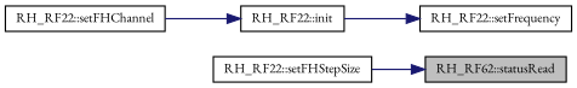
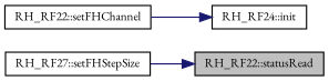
  digraph {
    fontname="EB Garamond"
    rankdir=RL
    node [color=black fillcolor=white fontname="EB Garamond" fontsize=10 shape=record style=filled]
    edge [color=midnightblue dir=back fontname="EB Garamond" fontsize=10 labelfontname=Helvetica labelfontsize=10 style=solid]
-   n1 [fillcolor=grey75 fontcolor=black height=0.2 label="RH_RF62::statusRead" width=0.4]
-   n2 [height=0.2 label="RH_RF22::setFHStepSize" width=0.4]
+   n1 [fillcolor=grey75 fontcolor=black height=0.2 label="RH_RF22::statusRead" width=0.4]
+   n2 [height=0.2 label="RH_RF27::setFHStepSize" width=0.4]
    n3 [height=0.2 label="RH_RF22::setFHChannel" width=0.4]
-   n4 [height=0.2 label="RH_RF22::setFrequency" width=0.4]
-   n5 [height=0.2 label="RH_RF22::init" width=0.4]
+   n5 [height=0.2 label="RH_RF24::init" width=0.4]
    n1 -> n2
-   n4 -> n5
    n5 -> n3
  }
